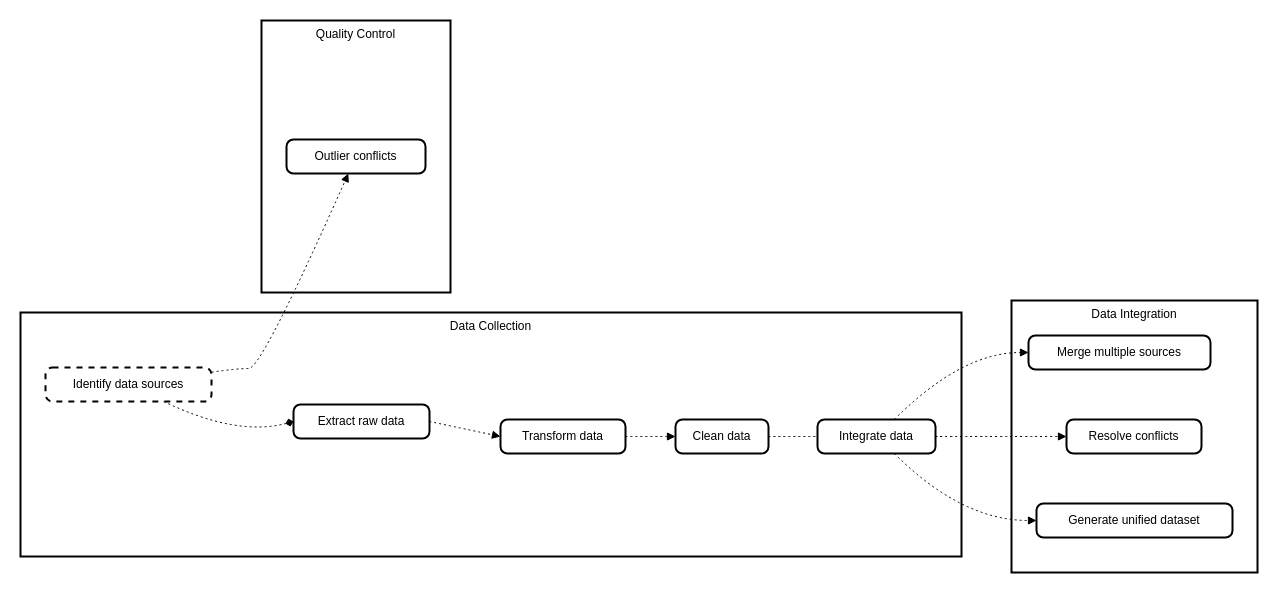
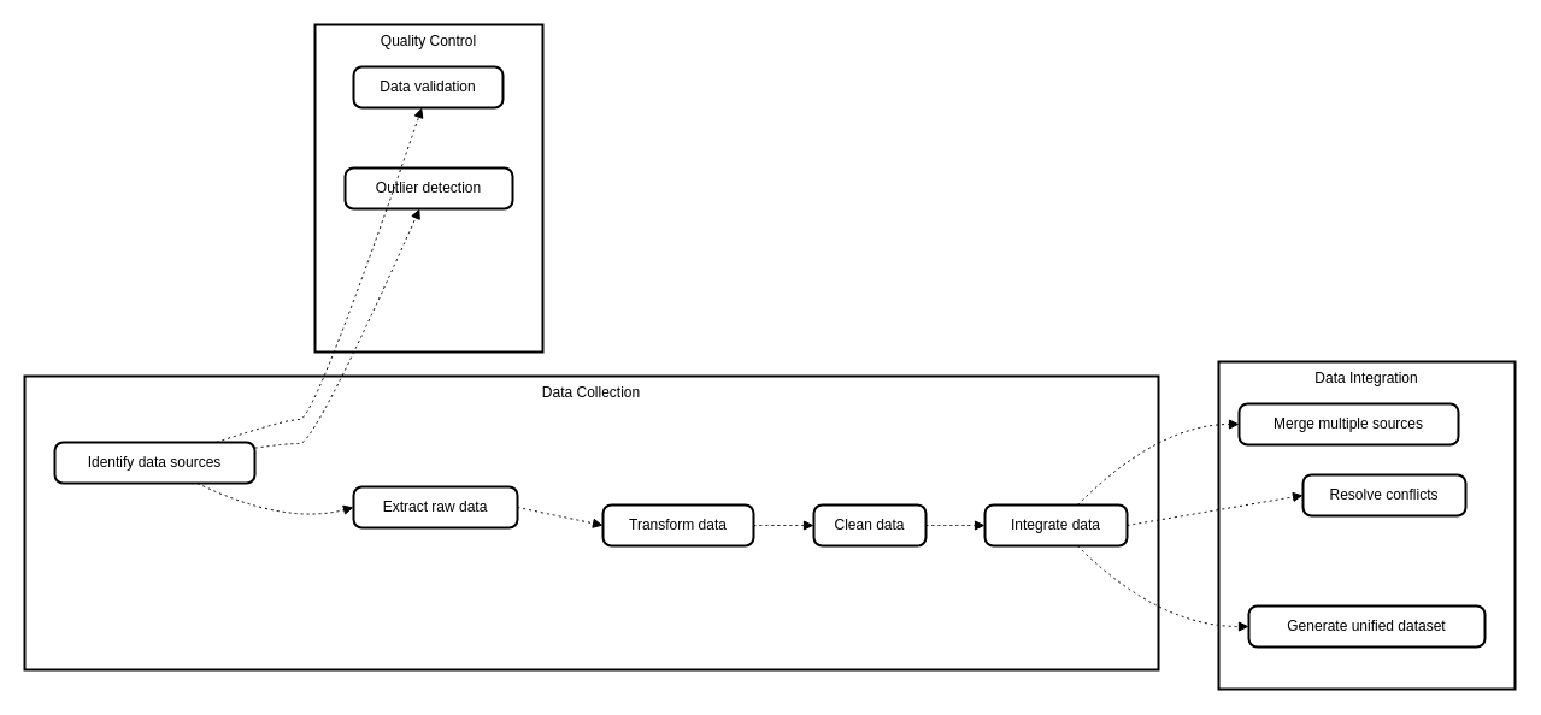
  <mxCell id="0" />
  <mxCell id="1" parent="0" />
  <mxCell id="2" value="Data Integration" style="whiteSpace=wrap;strokeWidth=2;verticalAlign=top;" vertex="1" parent="1"><mxGeometry x="1011" y="300" width="246" height="272" as="geometry" /></mxCell>
  <mxCell id="3" value="Merge multiple sources" style="rounded=1;absoluteArcSize=1;arcSize=14;whiteSpace=wrap;strokeWidth=2;" vertex="1" parent="1"><mxGeometry x="1028" y="335" width="182" height="34" as="geometry" /></mxCell>
- <mxCell id="4" value="Resolve conflicts" style="rounded=1;absoluteArcSize=1;arcSize=14;whiteSpace=wrap;strokeWidth=2;" vertex="1" parent="1"><mxGeometry x="1066" y="419" width="135" height="34" as="geometry" /></mxCell>
+ <mxCell id="4" value="Resolve conflicts" style="rounded=1;absoluteArcSize=1;arcSize=14;whiteSpace=wrap;strokeWidth=2;" vertex="1" parent="1"><mxGeometry x="1081" y="394" width="135" height="34" as="geometry" /></mxCell>
  <mxCell id="5" value="Generate unified dataset" style="rounded=1;absoluteArcSize=1;arcSize=14;whiteSpace=wrap;strokeWidth=2;" vertex="1" parent="1"><mxGeometry x="1036" y="503" width="196" height="34" as="geometry" /></mxCell>
  <mxCell id="6" value="Quality Control" style="whiteSpace=wrap;strokeWidth=2;verticalAlign=top;" vertex="1" parent="1"><mxGeometry x="261" width="189" height="272" as="geometry" y="20" /></mxCell>
- <mxCell id="8" value="Outlier conflicts" style="rounded=1;absoluteArcSize=1;arcSize=14;whiteSpace=wrap;strokeWidth=2;" vertex="1" parent="1"><mxGeometry x="286" y="139" width="139" height="34" as="geometry" /></mxCell>
+ <mxCell id="7" value="Data validation" style="rounded=1;absoluteArcSize=1;arcSize=14;whiteSpace=wrap;strokeWidth=2;" vertex="1" parent="1"><mxGeometry x="293" y="55" width="124" height="34" as="geometry" /></mxCell>
+ <mxCell id="8" value="Outlier detection" style="rounded=1;absoluteArcSize=1;arcSize=14;whiteSpace=wrap;strokeWidth=2;" vertex="1" parent="1"><mxGeometry x="286" y="139" width="139" height="34" as="geometry" /></mxCell>
  <mxCell id="9" value="Data Collection" style="whiteSpace=wrap;strokeWidth=2;verticalAlign=top;" vertex="1" parent="1"><mxGeometry y="312" width="941" height="244" as="geometry" x="20" /></mxCell>
  <mxCell id="10" value="Extract raw data" style="rounded=1;absoluteArcSize=1;arcSize=14;whiteSpace=wrap;strokeWidth=2;" vertex="1" parent="1"><mxGeometry x="293" y="404" width="136" height="34" as="geometry" /></mxCell>
- <mxCell id="11" value="Identify data sources" style="rounded=1;absoluteArcSize=1;arcSize=14;whiteSpace=wrap;strokeWidth=2;dashed=1;" vertex="1" parent="1"><mxGeometry x="45" y="367" width="166" height="34" as="geometry" /></mxCell>
+ <mxCell id="11" value="Identify data sources" style="rounded=1;absoluteArcSize=1;arcSize=14;whiteSpace=wrap;strokeWidth=2;" vertex="1" parent="1"><mxGeometry x="45" y="367" width="166" height="34" as="geometry" /></mxCell>
  <mxCell id="12" value="Transform data" style="rounded=1;absoluteArcSize=1;arcSize=14;whiteSpace=wrap;strokeWidth=2;" vertex="1" parent="1"><mxGeometry x="500" y="419" width="125" height="34" as="geometry" /></mxCell>
  <mxCell id="13" value="Clean data" style="rounded=1;absoluteArcSize=1;arcSize=14;whiteSpace=wrap;strokeWidth=2;" vertex="1" parent="1"><mxGeometry x="675" y="419" width="93" height="34" as="geometry" /></mxCell>
  <mxCell id="14" value="Integrate data" style="rounded=1;absoluteArcSize=1;arcSize=14;whiteSpace=wrap;strokeWidth=2;" vertex="1" parent="1"><mxGeometry x="817" y="419" width="118" height="34" as="geometry" /></mxCell>
- <mxCell id="15" value="" style="curved=1;dashed=1;dashPattern=2 3;startArrow=none;endArrow=diamond;exitX=0.712;exitY=1;entryX=-0.003;entryY=0.5;" edge="1" parent="1" source="11" target="10"><mxGeometry relative="1" as="geometry"><Array as="points"><mxPoint x="236" y="436" /></Array></mxGeometry></mxCell>
+ <mxCell id="15" value="" style="curved=1;dashed=1;dashPattern=2 3;startArrow=none;endArrow=block;exitX=0.712;exitY=1;entryX=-0.003;entryY=0.5;" edge="1" parent="1" source="11" target="10"><mxGeometry relative="1" as="geometry"><Array as="points"><mxPoint x="236" y="436" /></Array></mxGeometry></mxCell>
  <mxCell id="16" value="" style="curved=1;dashed=1;dashPattern=2 3;startArrow=none;endArrow=block;exitX=0.995;exitY=0.5;entryX=-0.0;entryY=0.5;" edge="1" parent="1" source="10" target="12"><mxGeometry relative="1" as="geometry"><Array as="points" /></mxGeometry></mxCell>
  <mxCell id="17" value="" style="curved=1;dashed=1;dashPattern=2 3;startArrow=none;endArrow=block;exitX=0.999;exitY=0.5;entryX=-0.002;entryY=0.5;" edge="1" parent="1" source="12" target="13"><mxGeometry relative="1" as="geometry"><Array as="points" /></mxGeometry></mxCell>
- <mxCell id="18" value="" style="curved=1;dashed=1;dashPattern=2 3;startArrow=none;endArrow=none;exitX=0.994;exitY=0.5;entryX=0.004;entryY=0.5;" edge="1" parent="1" source="13" target="14"><mxGeometry relative="1" as="geometry"><Array as="points" /></mxGeometry></mxCell>
+ <mxCell id="18" value="" style="curved=1;dashed=1;dashPattern=2 3;startArrow=none;endArrow=block;exitX=0.994;exitY=0.5;entryX=0.004;entryY=0.5;" edge="1" parent="1" source="13" target="14"><mxGeometry relative="1" as="geometry"><Array as="points" /></mxGeometry></mxCell>
+ <mxCell id="19" value="" style="curved=1;dashed=1;dashPattern=2 3;startArrow=none;endArrow=block;exitX=0.807;exitY=0;entryX=0.457;entryY=1;" edge="1" parent="1" source="11" target="7"><mxGeometry relative="1" as="geometry"><Array as="points"><mxPoint x="236" y="348" /><mxPoint x="261" y="348" /></Array></mxGeometry></mxCell>
  <mxCell id="20" value="" style="curved=1;dashed=1;dashPattern=2 3;startArrow=none;endArrow=block;exitX=1.0;exitY=0.138;entryX=0.445;entryY=1;" edge="1" parent="1" source="11" target="8"><mxGeometry relative="1" as="geometry"><Array as="points"><mxPoint x="236" y="368" /><mxPoint x="261" y="368" /></Array></mxGeometry></mxCell>
  <mxCell id="21" value="" style="curved=1;dashed=1;dashPattern=2 3;startArrow=none;endArrow=block;exitX=0.651;exitY=0;entryX=-0.002;entryY=0.5;" edge="1" parent="1" source="14" target="3"><mxGeometry relative="1" as="geometry"><Array as="points"><mxPoint x="961" y="352" /></Array></mxGeometry></mxCell>
  <mxCell id="22" value="" style="curved=1;dashed=1;dashPattern=2 3;startArrow=none;endArrow=block;exitX=1.008;exitY=0.5;entryX=0.002;entryY=0.5;" edge="1" parent="1" source="14" target="4"><mxGeometry relative="1" as="geometry"><Array as="points" /></mxGeometry></mxCell>
  <mxCell id="23" value="" style="curved=1;dashed=1;dashPattern=2 3;startArrow=none;endArrow=block;exitX=0.651;exitY=1;entryX=-0.0;entryY=0.5;" edge="1" parent="1" source="14" target="5"><mxGeometry relative="1" as="geometry"><Array as="points"><mxPoint x="961" y="520" /></Array></mxGeometry></mxCell>
